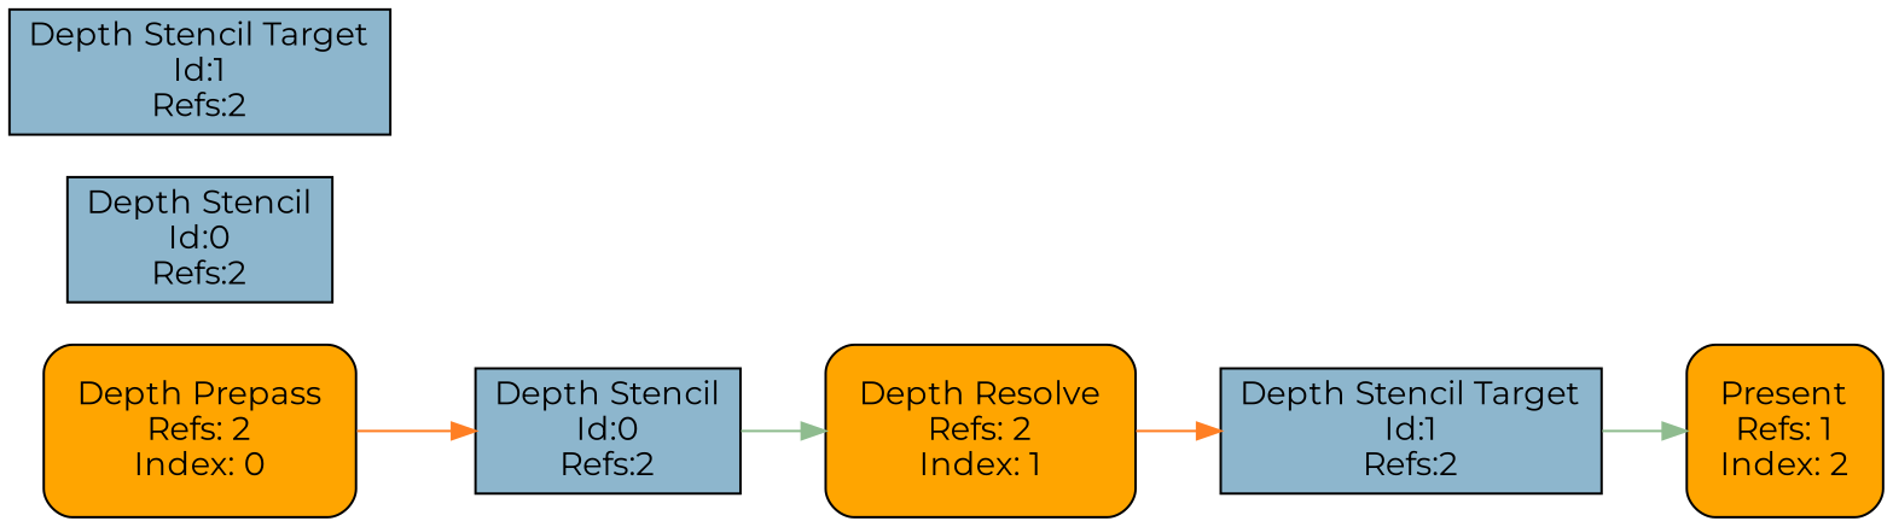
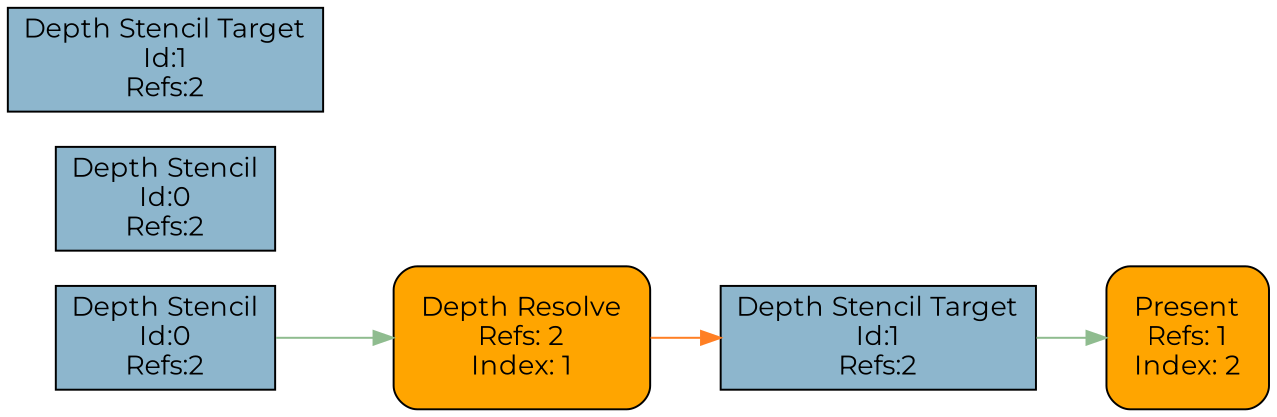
  digraph {
    rankdir=LR
    fontname=Montserrat
    node [fillcolor=lightskyblue3 shape=rectangle style=filled fontname=Montserrat]
    edge [color=chocolate1 fontname=Montserrat]
-   n1 [fillcolor=orange label="Depth Prepass\nRefs: 2\nIndex: 0" margin=0.2 style="filled, rounded"]
    n2 [label="Depth Stencil\nId:0\nRefs:2"]
    n3 [fillcolor=orange label="Depth Resolve\nRefs: 2\nIndex: 1" margin=0.2 style="filled, rounded"]
    n4 [label="Depth Stencil Target\nId:1\nRefs:2"]
    n5 [fillcolor=orange label="Present\nRefs: 1\nIndex: 2" margin=0.2 style="filled, rounded"]
    n6 [label="Depth Stencil\nId:0\nRefs:2"]
    n7 [label="Depth Stencil Target\nId:1\nRefs:2"]
-   n1 -> n2
    n2 -> n3 [color=darkseagreen]
    n3 -> n4
    n4 -> n5 [color=darkseagreen]
  }
